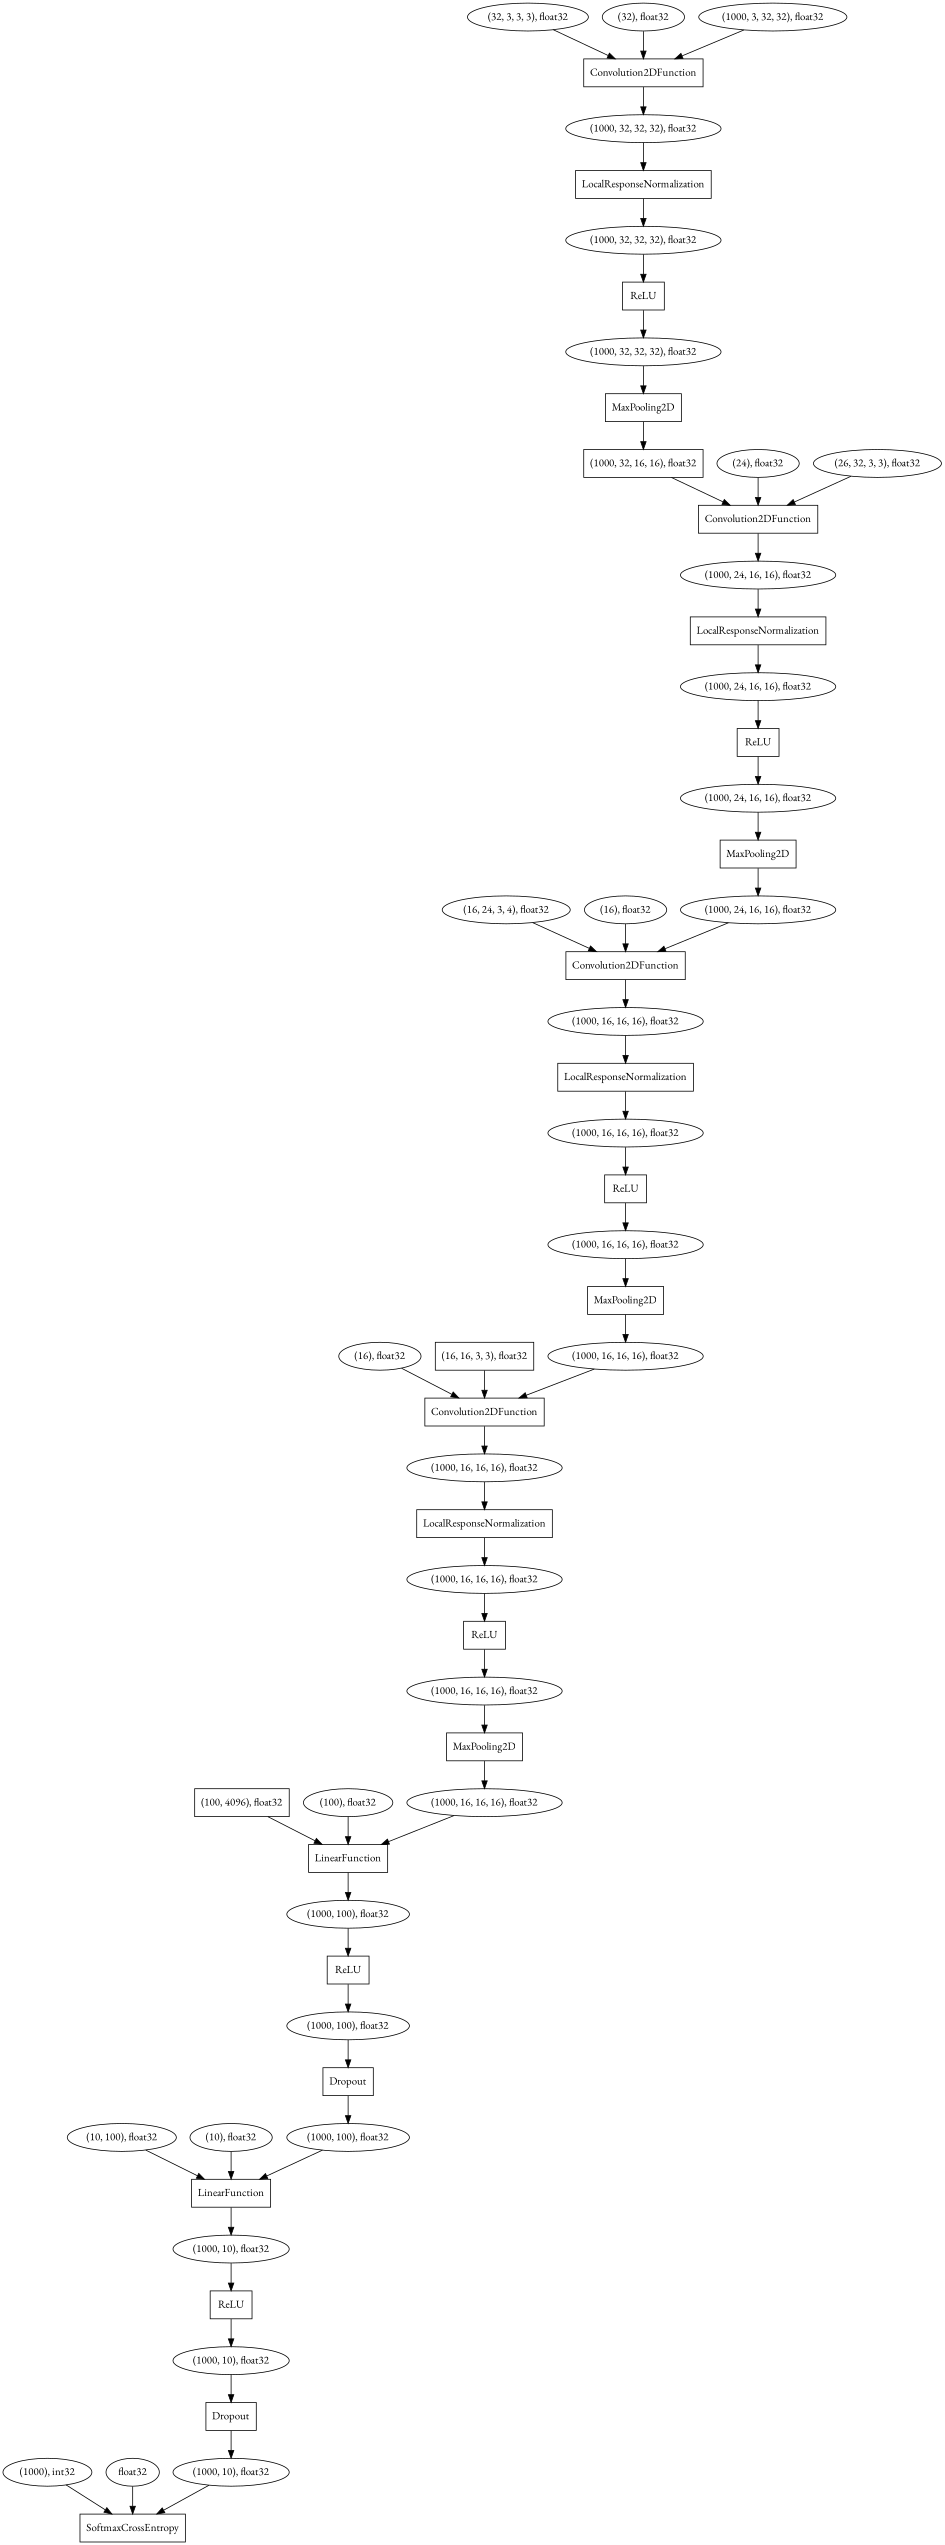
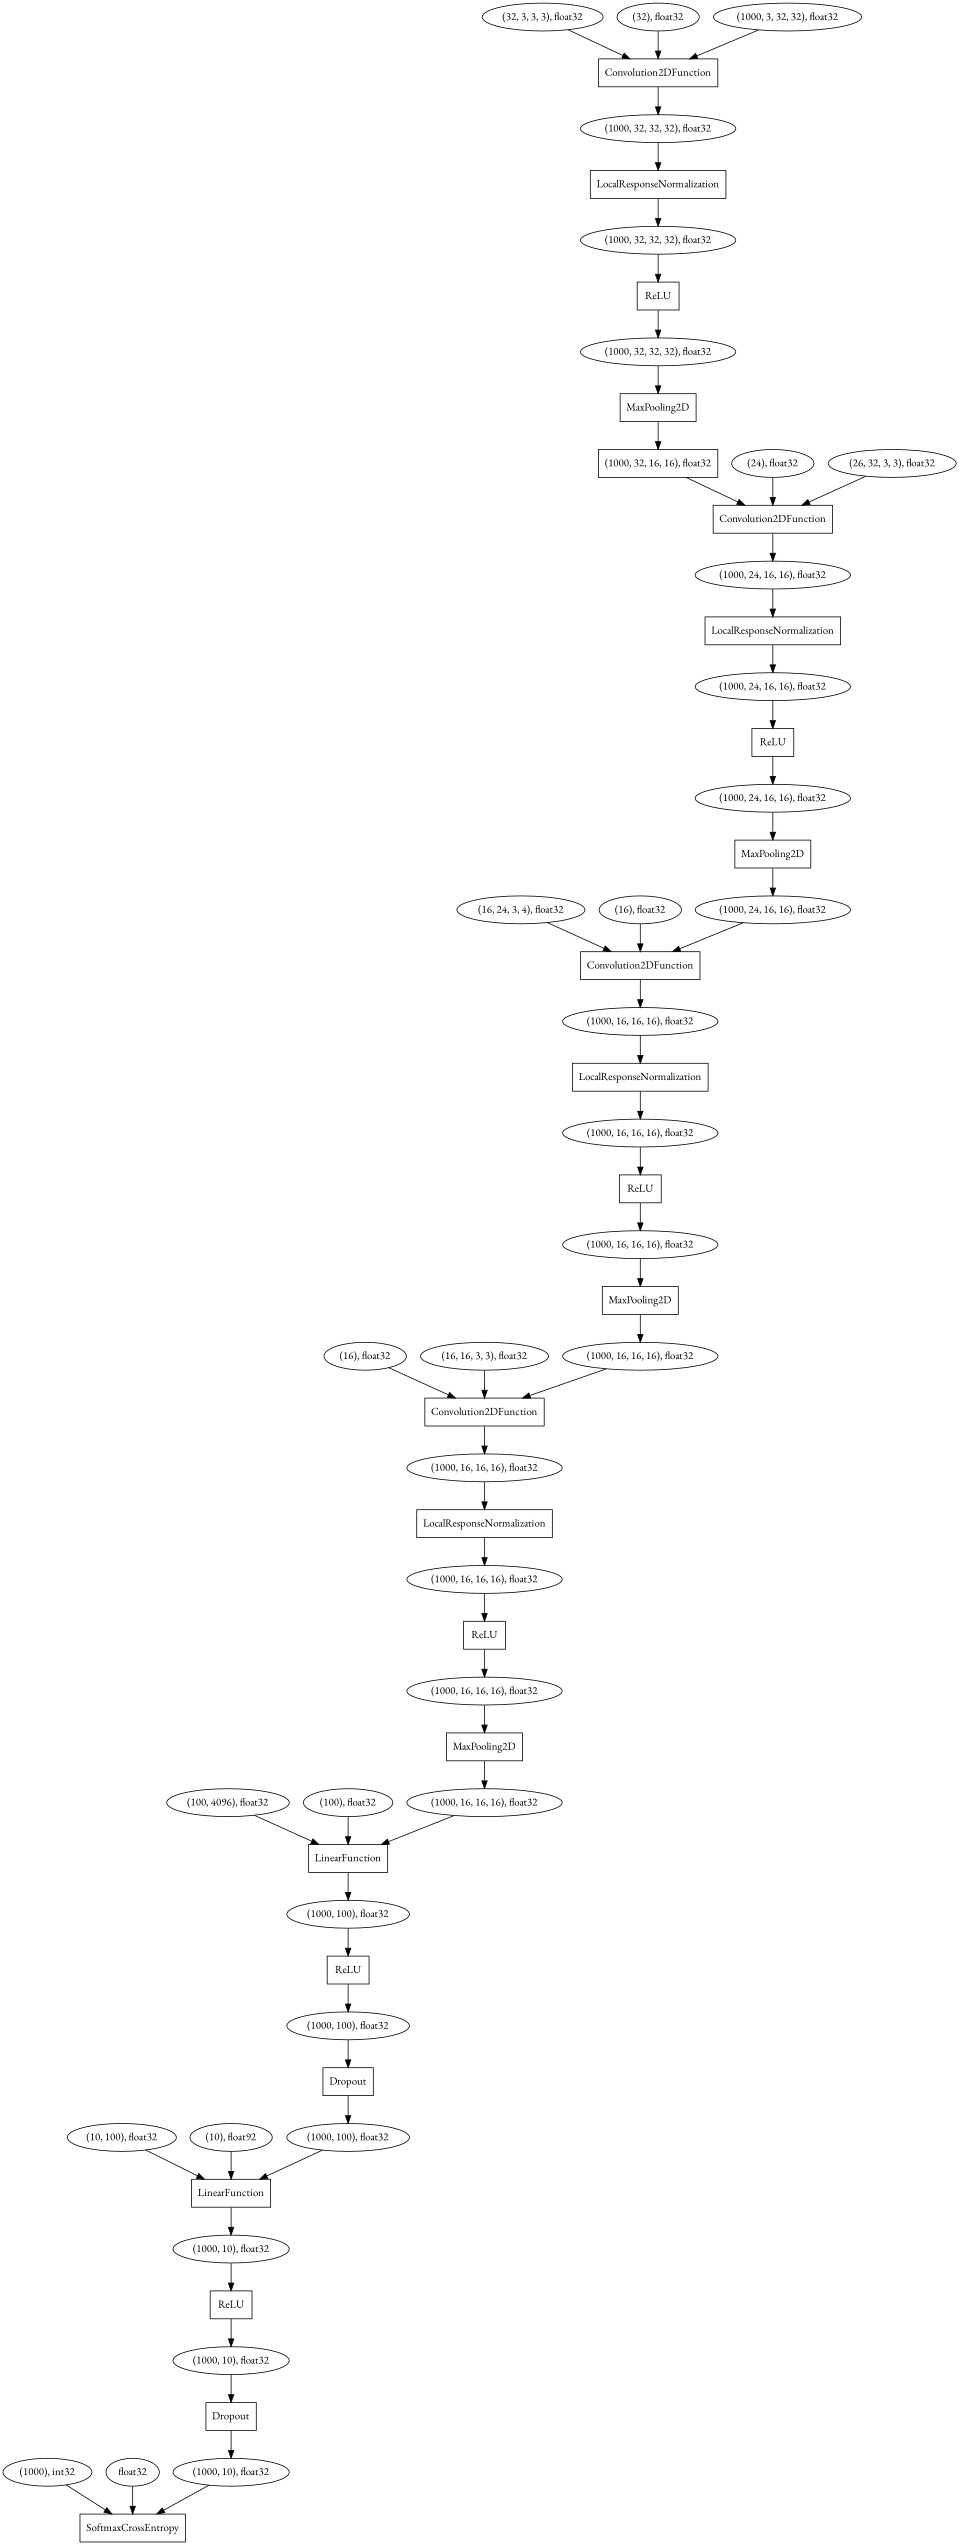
  digraph {
    fontname="EB Garamond"
    node [fontname="EB Garamond" shape=oval]
    edge [fontname="EB Garamond"]
    n1 [label=MaxPooling2D shape=box]
    n2 [label="(1000, 24, 16, 16), float32"]
    n3 [label=Convolution2DFunction shape=box]
    n4 [label="(1000, 16, 16, 16), float32"]
    n5 [label=Convolution2DFunction shape=box]
    n6 [label="(1000, 16, 16, 16), float32"]
    n7 [label="(1000, 32, 32, 32), float32"]
    n8 [label=ReLU shape=box]
    n9 [label="(1000, 32, 32, 32), float32"]
    n10 [label="(1000, 16, 16, 16), float32"]
    n11 [label=LocalResponseNormalization shape=box]
    n12 [label=ReLU shape=box]
    n13 [label="(1000, 10), float32"]
    n14 [label=Dropout shape=box]
-   n15 [label="(100, 4096), float32" shape=box]
+   n15 [label="(100, 4096), float32"]
    n16 [label=LinearFunction shape=box]
    n17 [label="(1000, 100), float32"]
    n18 [label=Dropout shape=box]
    n19 [label="(1000, 100), float32"]
    n20 [label=LinearFunction shape=box]
    n21 [label=Convolution2DFunction shape=box]
    n22 [label="(1000, 32, 32, 32), float32"]
    n23 [label=LocalResponseNormalization shape=box]
    n24 [label="(1000, 16, 16, 16), float32"]
    n25 [label=ReLU shape=box]
    n26 [label="(1000), int32"]
    n27 [label=SoftmaxCrossEntropy shape=box]
    n28 [label=ReLU shape=box]
    n29 [label="(1000, 24, 16, 16), float32"]
    n30 [label="(1000, 10), float32"]
    n31 [label=ReLU shape=box]
    n32 [label="(1000, 100), float32"]
    n33 [label="(1000, 24, 16, 16), float32"]
    n34 [label=LocalResponseNormalization shape=box]
    n35 [label="(1000, 16, 16, 16), float32"]
    n36 [label=ReLU shape=box]
    n37 [label="(1000, 16, 16, 16), float32"]
    n38 [label="(1000, 10), float32"]
    n39 [label="(10, 100), float32"]
    n40 [label=MaxPooling2D shape=box]
    n41 [label="(32, 3, 3, 3), float32"]
    n42 [label=MaxPooling2D shape=box]
    n43 [label="(1000, 32, 16, 16), float32" shape=box]
-   n44 [label="(10), float32"]
+   n44 [label="(10), float92"]
    n45 [label=float32]
    n46 [label="(24), float32"]
    n47 [label=Convolution2DFunction shape=box]
    n48 [label="(1000, 24, 16, 16), float32"]
    n49 [label=MaxPooling2D shape=box]
    n50 [label="(1000, 16, 16, 16), float32"]
    n51 [label=LocalResponseNormalization shape=box]
    n52 [label="(32), float32"]
    n53 [label="(1000, 16, 16, 16), float32"]
    n54 [label="(16, 24, 3, 4), float32"]
    n55 [label="(26, 32, 3, 3), float32"]
    n56 [label="(16), float32"]
    n57 [label="(16), float32"]
-   n58 [label="(16, 16, 3, 3), float32" shape=box]
+   n58 [label="(16, 16, 3, 3), float32"]
    n59 [label="(1000, 3, 32, 32), float32"]
    n60 [label="(100), float32"]
    n1 -> n2
    n2 -> n3
    n3 -> n10
    n4 -> n5
    n5 -> n6
    n6 -> n51
    n7 -> n8
    n8 -> n9
    n9 -> n42
    n10 -> n11
    n11 -> n24
    n12 -> n13
    n13 -> n14
    n14 -> n38
    n15 -> n16
    n16 -> n17
    n17 -> n31
    n18 -> n19
    n19 -> n20
    n20 -> n30
    n21 -> n22
    n22 -> n23
    n23 -> n7
    n24 -> n25
    n25 -> n53
    n26 -> n27
    n28 -> n29
    n29 -> n1
    n30 -> n12
    n31 -> n32
    n32 -> n18
    n33 -> n28
    n34 -> n33
    n35 -> n36
    n36 -> n37
    n37 -> n49
    n38 -> n27
    n39 -> n20
    n40 -> n4
    n41 -> n21
    n42 -> n43
    n43 -> n47
    n44 -> n20
    n45 -> n27
    n46 -> n47
    n47 -> n48
    n48 -> n34
    n49 -> n50
    n50 -> n16
    n51 -> n35
    n52 -> n21
    n53 -> n40
    n54 -> n3
    n55 -> n47
    n56 -> n5
    n57 -> n3
    n58 -> n5
    n59 -> n21
    n60 -> n16
  }
